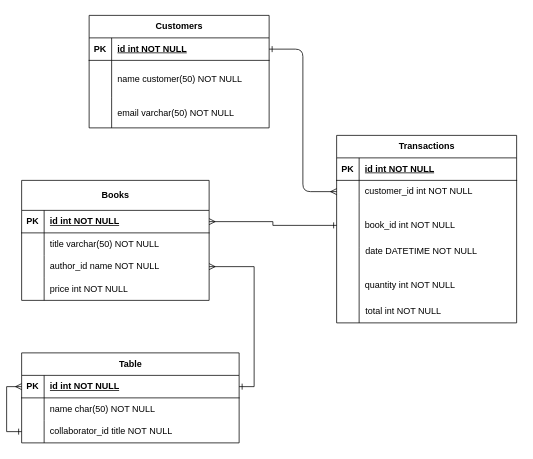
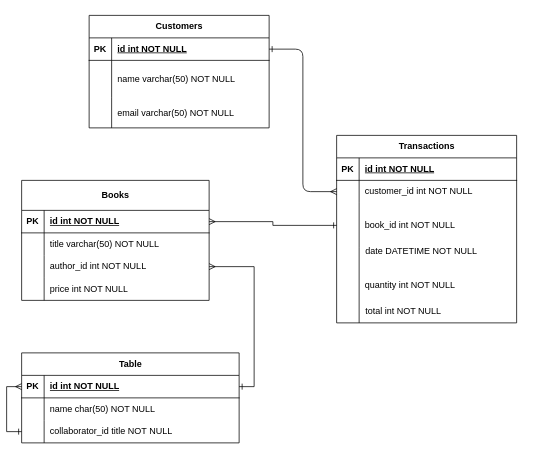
  <mxCell id="0" />
  <mxCell id="1" parent="0" />
  <mxCell id="2" value="Customers" style="shape=table;startSize=30;container=1;collapsible=1;childLayout=tableLayout;fixedRows=1;rowLines=0;fontStyle=1;align=center;resizeLast=1;html=1;" vertex="1" parent="1"><mxGeometry x="110" y="20" width="240" height="150" as="geometry" /></mxCell>
  <mxCell id="3" value="" style="shape=tableRow;horizontal=0;startSize=0;swimlaneHead=0;swimlaneBody=0;fillColor=none;collapsible=0;dropTarget=0;points=[[0,0.5],[1,0.5]];portConstraint=eastwest;top=0;left=0;right=0;bottom=1;" vertex="1" parent="2"><mxGeometry y="30" width="240" height="30" as="geometry" /></mxCell>
  <mxCell id="4" value="PK" style="shape=partialRectangle;connectable=0;fillColor=none;top=0;left=0;bottom=0;right=0;fontStyle=1;overflow=hidden;whiteSpace=wrap;html=1;" vertex="1" parent="3"><mxGeometry width="30" height="30" as="geometry"><mxRectangle width="30" height="30" as="alternateBounds" /></mxGeometry></mxCell>
  <mxCell id="5" value="id int NOT NULL" style="shape=partialRectangle;connectable=0;fillColor=none;top=0;left=0;bottom=0;right=0;align=left;spacingLeft=6;fontStyle=5;overflow=hidden;whiteSpace=wrap;html=1;" vertex="1" parent="3"><mxGeometry x="30" width="210" height="30" as="geometry"><mxRectangle width="210" height="30" as="alternateBounds" /></mxGeometry></mxCell>
  <mxCell id="6" value="" style="shape=tableRow;horizontal=0;startSize=0;swimlaneHead=0;swimlaneBody=0;fillColor=none;collapsible=0;dropTarget=0;points=[[0,0.5],[1,0.5]];portConstraint=eastwest;top=0;left=0;right=0;bottom=0;" vertex="1" parent="2"><mxGeometry y="60" width="240" height="50" as="geometry" /></mxCell>
  <mxCell id="7" value="" style="shape=partialRectangle;connectable=0;fillColor=none;top=0;left=0;bottom=0;right=0;editable=1;overflow=hidden;whiteSpace=wrap;html=1;" vertex="1" parent="6"><mxGeometry width="30" height="50" as="geometry"><mxRectangle width="30" height="50" as="alternateBounds" /></mxGeometry></mxCell>
- <mxCell id="8" value="name customer(50) NOT NULL" style="shape=partialRectangle;connectable=0;fillColor=none;top=0;left=0;bottom=0;right=0;align=left;spacingLeft=6;overflow=hidden;whiteSpace=wrap;html=1;" vertex="1" parent="6"><mxGeometry x="30" width="210" height="50" as="geometry"><mxRectangle width="210" height="50" as="alternateBounds" /></mxGeometry></mxCell>
+ <mxCell id="8" value="name varchar(50) NOT NULL" style="shape=partialRectangle;connectable=0;fillColor=none;top=0;left=0;bottom=0;right=0;align=left;spacingLeft=6;overflow=hidden;whiteSpace=wrap;html=1;" vertex="1" parent="6"><mxGeometry x="30" width="210" height="50" as="geometry"><mxRectangle width="210" height="50" as="alternateBounds" /></mxGeometry></mxCell>
  <mxCell id="9" value="" style="shape=tableRow;horizontal=0;startSize=0;swimlaneHead=0;swimlaneBody=0;fillColor=none;collapsible=0;dropTarget=0;points=[[0,0.5],[1,0.5]];portConstraint=eastwest;top=0;left=0;right=0;bottom=0;" vertex="1" parent="2"><mxGeometry y="110" width="240" height="40" as="geometry" /></mxCell>
  <mxCell id="10" value="" style="shape=partialRectangle;connectable=0;fillColor=none;top=0;left=0;bottom=0;right=0;editable=1;overflow=hidden;whiteSpace=wrap;html=1;" vertex="1" parent="9"><mxGeometry width="30" height="40" as="geometry"><mxRectangle width="30" height="40" as="alternateBounds" /></mxGeometry></mxCell>
  <mxCell id="11" value="email varchar(50) NOT NULL" style="shape=partialRectangle;connectable=0;fillColor=none;top=0;left=0;bottom=0;right=0;align=left;spacingLeft=6;overflow=hidden;whiteSpace=wrap;html=1;" vertex="1" parent="9"><mxGeometry x="30" width="210" height="40" as="geometry"><mxRectangle width="210" height="40" as="alternateBounds" /></mxGeometry></mxCell>
  <mxCell id="12" value="Transactions" style="shape=table;startSize=30;container=1;collapsible=1;childLayout=tableLayout;fixedRows=1;rowLines=0;fontStyle=1;align=center;resizeLast=1;html=1;" vertex="1" parent="1"><mxGeometry x="440" y="180" width="240" height="250.0" as="geometry" /></mxCell>
  <mxCell id="13" value="" style="shape=tableRow;horizontal=0;startSize=0;swimlaneHead=0;swimlaneBody=0;fillColor=none;collapsible=0;dropTarget=0;points=[[0,0.5],[1,0.5]];portConstraint=eastwest;top=0;left=0;right=0;bottom=1;" vertex="1" parent="12"><mxGeometry y="30" width="240" height="30" as="geometry" /></mxCell>
  <mxCell id="14" value="PK" style="shape=partialRectangle;connectable=0;fillColor=none;top=0;left=0;bottom=0;right=0;fontStyle=1;overflow=hidden;whiteSpace=wrap;html=1;" vertex="1" parent="13"><mxGeometry width="30" height="30" as="geometry"><mxRectangle width="30" height="30" as="alternateBounds" /></mxGeometry></mxCell>
  <mxCell id="15" value="id int NOT NULL" style="shape=partialRectangle;connectable=0;fillColor=none;top=0;left=0;bottom=0;right=0;align=left;spacingLeft=6;fontStyle=5;overflow=hidden;whiteSpace=wrap;html=1;" vertex="1" parent="13"><mxGeometry x="30" width="210" height="30" as="geometry"><mxRectangle width="210" height="30" as="alternateBounds" /></mxGeometry></mxCell>
  <mxCell id="16" value="" style="shape=tableRow;horizontal=0;startSize=0;swimlaneHead=0;swimlaneBody=0;fillColor=none;collapsible=0;dropTarget=0;points=[[0,0.5],[1,0.5]];portConstraint=eastwest;top=0;left=0;right=0;bottom=0;" vertex="1" parent="12"><mxGeometry y="60" width="240" height="30" as="geometry" /></mxCell>
  <mxCell id="17" value="" style="shape=partialRectangle;connectable=0;fillColor=none;top=0;left=0;bottom=0;right=0;editable=1;overflow=hidden;whiteSpace=wrap;html=1;" vertex="1" parent="16"><mxGeometry width="30" height="30" as="geometry"><mxRectangle width="30" height="30" as="alternateBounds" /></mxGeometry></mxCell>
  <mxCell id="18" value="customer_id int NOT NULL" style="shape=partialRectangle;connectable=0;fillColor=none;top=0;left=0;bottom=0;right=0;align=left;spacingLeft=6;overflow=hidden;whiteSpace=wrap;html=1;" vertex="1" parent="16"><mxGeometry x="30" width="210" height="30" as="geometry"><mxRectangle width="210" height="30" as="alternateBounds" /></mxGeometry></mxCell>
  <mxCell id="19" value="" style="shape=tableRow;horizontal=0;startSize=0;swimlaneHead=0;swimlaneBody=0;fillColor=none;collapsible=0;dropTarget=0;points=[[0,0.5],[1,0.5]];portConstraint=eastwest;top=0;left=0;right=0;bottom=0;" vertex="1" parent="12"><mxGeometry y="90" width="240" height="60" as="geometry" /></mxCell>
  <mxCell id="20" value="" style="shape=partialRectangle;connectable=0;fillColor=none;top=0;left=0;bottom=0;right=0;editable=1;overflow=hidden;whiteSpace=wrap;html=1;" vertex="1" parent="19"><mxGeometry width="30" height="60" as="geometry"><mxRectangle width="30" height="60" as="alternateBounds" /></mxGeometry></mxCell>
  <mxCell id="21" value="book_id int NOT NULL" style="shape=partialRectangle;connectable=0;fillColor=none;top=0;left=0;bottom=0;right=0;align=left;spacingLeft=6;overflow=hidden;whiteSpace=wrap;html=1;" vertex="1" parent="19"><mxGeometry x="30" width="210" height="60" as="geometry"><mxRectangle width="210" height="60" as="alternateBounds" /></mxGeometry></mxCell>
  <mxCell id="22" value="" style="shape=tableRow;horizontal=0;startSize=0;swimlaneHead=0;swimlaneBody=0;fillColor=none;collapsible=0;dropTarget=0;points=[[0,0.5],[1,0.5]];portConstraint=eastwest;top=0;left=0;right=0;bottom=0;" vertex="1" parent="12"><mxGeometry y="150" width="240" height="100" as="geometry" /></mxCell>
  <mxCell id="23" value="" style="shape=partialRectangle;connectable=0;fillColor=none;top=0;left=0;bottom=0;right=0;editable=1;overflow=hidden;whiteSpace=wrap;html=1;" vertex="1" parent="22"><mxGeometry width="30" height="100" as="geometry"><mxRectangle width="30" height="100" as="alternateBounds" /></mxGeometry></mxCell>
  <mxCell id="24" value="quantity int NOT NULL" style="shape=partialRectangle;connectable=0;fillColor=none;top=0;left=0;bottom=0;right=0;align=left;spacingLeft=6;overflow=hidden;whiteSpace=wrap;html=1;" vertex="1" parent="22"><mxGeometry x="30" width="210" height="100" as="geometry"><mxRectangle width="210" height="100" as="alternateBounds" /></mxGeometry></mxCell>
  <mxCell id="25" style="edgeStyle=orthogonalEdgeStyle;rounded=0;orthogonalLoop=1;jettySize=auto;html=1;entryX=0;entryY=0.5;entryDx=0;entryDy=0;startArrow=ERone;startFill=0;endArrow=ERmany;endFill=0;" edge="1" parent="1" source="48" target="42"><mxGeometry relative="1" as="geometry" /></mxCell>
  <mxCell id="26" value="Books" style="shape=table;startSize=40;container=1;collapsible=1;childLayout=tableLayout;fixedRows=1;rowLines=0;fontStyle=1;align=center;resizeLast=1;html=1;" vertex="1" parent="1"><mxGeometry x="20" y="240" width="250" height="160" as="geometry" /></mxCell>
  <mxCell id="27" value="" style="shape=tableRow;horizontal=0;startSize=0;swimlaneHead=0;swimlaneBody=0;fillColor=none;collapsible=0;dropTarget=0;points=[[0,0.5],[1,0.5]];portConstraint=eastwest;top=0;left=0;right=0;bottom=1;" vertex="1" parent="26"><mxGeometry y="40" width="250" height="30" as="geometry" /></mxCell>
  <mxCell id="28" value="PK" style="shape=partialRectangle;connectable=0;fillColor=none;top=0;left=0;bottom=0;right=0;fontStyle=1;overflow=hidden;whiteSpace=wrap;html=1;" vertex="1" parent="27"><mxGeometry width="30" height="30" as="geometry"><mxRectangle width="30" height="30" as="alternateBounds" /></mxGeometry></mxCell>
  <mxCell id="29" value="id int NOT NULL" style="shape=partialRectangle;connectable=0;fillColor=none;top=0;left=0;bottom=0;right=0;align=left;spacingLeft=6;fontStyle=5;overflow=hidden;whiteSpace=wrap;html=1;" vertex="1" parent="27"><mxGeometry x="30" width="220" height="30" as="geometry"><mxRectangle width="220" height="30" as="alternateBounds" /></mxGeometry></mxCell>
  <mxCell id="30" value="" style="shape=tableRow;horizontal=0;startSize=0;swimlaneHead=0;swimlaneBody=0;fillColor=none;collapsible=0;dropTarget=0;points=[[0,0.5],[1,0.5]];portConstraint=eastwest;top=0;left=0;right=0;bottom=0;" vertex="1" parent="26"><mxGeometry y="70" width="250" height="30" as="geometry" /></mxCell>
  <mxCell id="31" value="" style="shape=partialRectangle;connectable=0;fillColor=none;top=0;left=0;bottom=0;right=0;editable=1;overflow=hidden;whiteSpace=wrap;html=1;" vertex="1" parent="30"><mxGeometry width="30" height="30" as="geometry"><mxRectangle width="30" height="30" as="alternateBounds" /></mxGeometry></mxCell>
  <mxCell id="32" value="title varchar(50) NOT NULL" style="shape=partialRectangle;connectable=0;fillColor=none;top=0;left=0;bottom=0;right=0;align=left;spacingLeft=6;overflow=hidden;whiteSpace=wrap;html=1;" vertex="1" parent="30"><mxGeometry x="30" width="220" height="30" as="geometry"><mxRectangle width="220" height="30" as="alternateBounds" /></mxGeometry></mxCell>
  <mxCell id="33" value="" style="shape=tableRow;horizontal=0;startSize=0;swimlaneHead=0;swimlaneBody=0;fillColor=none;collapsible=0;dropTarget=0;points=[[0,0.5],[1,0.5]];portConstraint=eastwest;top=0;left=0;right=0;bottom=0;" vertex="1" parent="26"><mxGeometry y="100" width="250" height="30" as="geometry" /></mxCell>
  <mxCell id="34" value="" style="shape=partialRectangle;connectable=0;fillColor=none;top=0;left=0;bottom=0;right=0;editable=1;overflow=hidden;whiteSpace=wrap;html=1;" vertex="1" parent="33"><mxGeometry width="30" height="30" as="geometry"><mxRectangle width="30" height="30" as="alternateBounds" /></mxGeometry></mxCell>
- <mxCell id="35" value="author_id name NOT NULL" style="shape=partialRectangle;connectable=0;fillColor=none;top=0;left=0;bottom=0;right=0;align=left;spacingLeft=6;overflow=hidden;whiteSpace=wrap;html=1;" vertex="1" parent="33"><mxGeometry x="30" width="220" height="30" as="geometry"><mxRectangle width="220" height="30" as="alternateBounds" /></mxGeometry></mxCell>
+ <mxCell id="35" value="author_id int NOT NULL" style="shape=partialRectangle;connectable=0;fillColor=none;top=0;left=0;bottom=0;right=0;align=left;spacingLeft=6;overflow=hidden;whiteSpace=wrap;html=1;" vertex="1" parent="33"><mxGeometry x="30" width="220" height="30" as="geometry"><mxRectangle width="220" height="30" as="alternateBounds" /></mxGeometry></mxCell>
  <mxCell id="36" value="" style="shape=tableRow;horizontal=0;startSize=0;swimlaneHead=0;swimlaneBody=0;fillColor=none;collapsible=0;dropTarget=0;points=[[0,0.5],[1,0.5]];portConstraint=eastwest;top=0;left=0;right=0;bottom=0;" vertex="1" parent="26"><mxGeometry y="130" width="250" height="30" as="geometry" /></mxCell>
  <mxCell id="37" value="" style="shape=partialRectangle;connectable=0;fillColor=none;top=0;left=0;bottom=0;right=0;editable=1;overflow=hidden;whiteSpace=wrap;html=1;" vertex="1" parent="36"><mxGeometry width="30" height="30" as="geometry"><mxRectangle width="30" height="30" as="alternateBounds" /></mxGeometry></mxCell>
  <mxCell id="38" value="price int NOT NULL" style="shape=partialRectangle;connectable=0;fillColor=none;top=0;left=0;bottom=0;right=0;align=left;spacingLeft=6;overflow=hidden;whiteSpace=wrap;html=1;" vertex="1" parent="36"><mxGeometry x="30" width="220" height="30" as="geometry"><mxRectangle width="220" height="30" as="alternateBounds" /></mxGeometry></mxCell>
  <mxCell id="39" style="edgeStyle=orthogonalEdgeStyle;rounded=1;orthogonalLoop=1;jettySize=auto;html=1;curved=0;startArrow=ERone;startFill=0;endArrow=ERmany;endFill=0;" edge="1" parent="1" source="3" target="16"><mxGeometry relative="1" as="geometry" /></mxCell>
  <mxCell id="40" style="edgeStyle=orthogonalEdgeStyle;rounded=0;orthogonalLoop=1;jettySize=auto;html=1;startArrow=ERone;startFill=0;endArrow=ERmany;endFill=0;" edge="1" parent="1" source="19" target="27"><mxGeometry relative="1" as="geometry" /></mxCell>
  <mxCell id="41" value="Table" style="shape=table;startSize=30;container=1;collapsible=1;childLayout=tableLayout;fixedRows=1;rowLines=0;fontStyle=1;align=center;resizeLast=1;html=1;" vertex="1" parent="1"><mxGeometry x="20" y="470" width="290" height="120" as="geometry" /></mxCell>
  <mxCell id="42" value="" style="shape=tableRow;horizontal=0;startSize=0;swimlaneHead=0;swimlaneBody=0;fillColor=none;collapsible=0;dropTarget=0;points=[[0,0.5],[1,0.5]];portConstraint=eastwest;top=0;left=0;right=0;bottom=1;" vertex="1" parent="41"><mxGeometry y="30" width="290" height="30" as="geometry" /></mxCell>
  <mxCell id="43" value="PK" style="shape=partialRectangle;connectable=0;fillColor=none;top=0;left=0;bottom=0;right=0;fontStyle=1;overflow=hidden;whiteSpace=wrap;html=1;" vertex="1" parent="42"><mxGeometry width="30" height="30" as="geometry"><mxRectangle width="30" height="30" as="alternateBounds" /></mxGeometry></mxCell>
  <mxCell id="44" value="id int NOT NULL" style="shape=partialRectangle;connectable=0;fillColor=none;top=0;left=0;bottom=0;right=0;align=left;spacingLeft=6;fontStyle=5;overflow=hidden;whiteSpace=wrap;html=1;" vertex="1" parent="42"><mxGeometry x="30" width="260" height="30" as="geometry"><mxRectangle width="260" height="30" as="alternateBounds" /></mxGeometry></mxCell>
  <mxCell id="45" value="" style="shape=tableRow;horizontal=0;startSize=0;swimlaneHead=0;swimlaneBody=0;fillColor=none;collapsible=0;dropTarget=0;points=[[0,0.5],[1,0.5]];portConstraint=eastwest;top=0;left=0;right=0;bottom=0;" vertex="1" parent="41"><mxGeometry y="60" width="290" height="30" as="geometry" /></mxCell>
  <mxCell id="46" value="" style="shape=partialRectangle;connectable=0;fillColor=none;top=0;left=0;bottom=0;right=0;editable=1;overflow=hidden;whiteSpace=wrap;html=1;" vertex="1" parent="45"><mxGeometry width="30" height="30" as="geometry"><mxRectangle width="30" height="30" as="alternateBounds" /></mxGeometry></mxCell>
  <mxCell id="47" value="name char(50) NOT NULL" style="shape=partialRectangle;connectable=0;fillColor=none;top=0;left=0;bottom=0;right=0;align=left;spacingLeft=6;overflow=hidden;whiteSpace=wrap;html=1;" vertex="1" parent="45"><mxGeometry x="30" width="260" height="30" as="geometry"><mxRectangle width="260" height="30" as="alternateBounds" /></mxGeometry></mxCell>
  <mxCell id="48" value="" style="shape=tableRow;horizontal=0;startSize=0;swimlaneHead=0;swimlaneBody=0;fillColor=none;collapsible=0;dropTarget=0;points=[[0,0.5],[1,0.5]];portConstraint=eastwest;top=0;left=0;right=0;bottom=0;" vertex="1" parent="41"><mxGeometry y="90" width="290" height="30" as="geometry" /></mxCell>
  <mxCell id="49" value="" style="shape=partialRectangle;connectable=0;fillColor=none;top=0;left=0;bottom=0;right=0;editable=1;overflow=hidden;whiteSpace=wrap;html=1;" vertex="1" parent="48"><mxGeometry width="30" height="30" as="geometry"><mxRectangle width="30" height="30" as="alternateBounds" /></mxGeometry></mxCell>
  <mxCell id="50" value="collaborator_id title NOT NULL" style="shape=partialRectangle;connectable=0;fillColor=none;top=0;left=0;bottom=0;right=0;align=left;spacingLeft=6;overflow=hidden;whiteSpace=wrap;html=1;" vertex="1" parent="48"><mxGeometry x="30" width="260" height="30" as="geometry"><mxRectangle width="260" height="30" as="alternateBounds" /></mxGeometry></mxCell>
  <mxCell id="51" style="edgeStyle=orthogonalEdgeStyle;rounded=0;orthogonalLoop=1;jettySize=auto;html=1;exitX=1;exitY=0.5;exitDx=0;exitDy=0;startArrow=ERone;startFill=0;endArrow=ERmany;endFill=0;" edge="1" parent="1" source="42" target="33"><mxGeometry relative="1" as="geometry" /></mxCell>
  <mxCell id="52" value="&amp;nbsp; date DATETIME NOT NULL&amp;nbsp;" style="text;strokeColor=none;align=left;fillColor=none;html=1;verticalAlign=middle;whiteSpace=wrap;rounded=0;" vertex="1" parent="1"><mxGeometry x="470" y="320" width="210" height="30" as="geometry" /></mxCell>
  <mxCell id="53" value="&amp;nbsp; total int NOT NULL" style="text;strokeColor=none;align=left;fillColor=none;html=1;verticalAlign=middle;whiteSpace=wrap;rounded=0;" vertex="1" parent="1"><mxGeometry x="470" y="400" width="210" height="30" as="geometry" /></mxCell>
